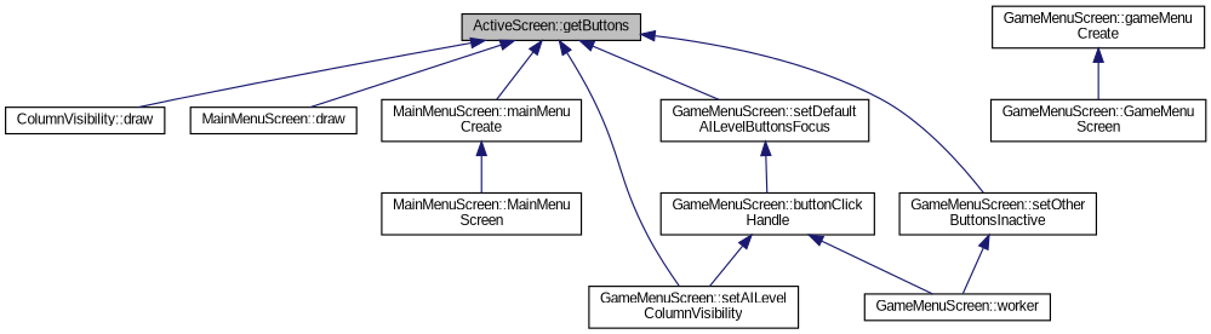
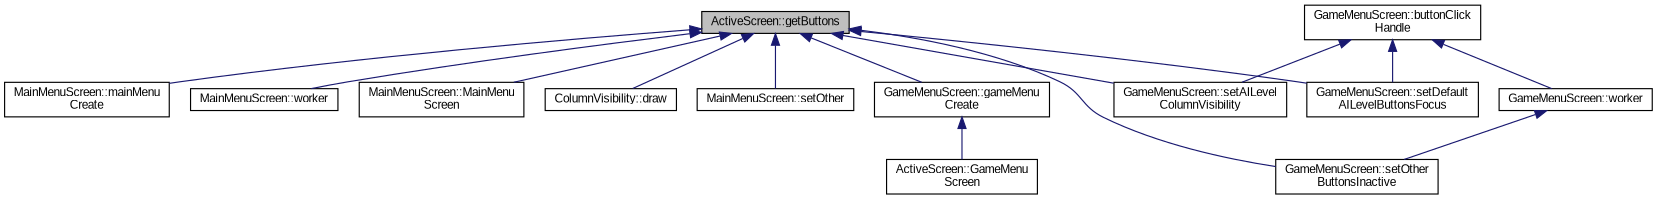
  digraph {
    fontname="Liberation Sans"
    rankdir=TB
    node [color=black fillcolor=white fontname="Liberation Sans" fontsize=10 shape=record style=filled]
    edge [color=midnightblue dir=back fontname="Liberation Sans" fontsize=10 labelfontname=Helvetica labelfontsize=10 style=solid]
    n1 [fillcolor=grey75 fontcolor=black height=0.2 label="ActiveScreen::getButtons" width=0.4]
    n2 [height=0.2 label="ColumnVisibility::draw" width=0.4]
-   n3 [height=0.2 label="MainMenuScreen::draw" width=0.4]
+   n3 [height=0.2 label="MainMenuScreen::setOther" width=0.4]
    n4 [height=0.2 label="GameMenuScreen::gameMenu\lCreate" width=0.4]
    n5 [height=0.2 label="MainMenuScreen::mainMenu\lCreate" width=0.4]
    n6 [height=0.2 label="GameMenuScreen::setAILevel\lColumnVisibility" width=0.4]
    n7 [height=0.2 label="GameMenuScreen::setDefault\lAILevelButtonsFocus" width=0.4]
    n8 [height=0.2 label="GameMenuScreen::setOther\lButtonsInactive" width=0.4]
-   n10 [height=0.2 label="GameMenuScreen::GameMenu\lScreen" width=0.4]
+   n9 [height=0.2 label="MainMenuScreen::worker" width=0.4]
+   n10 [height=0.2 label="ActiveScreen::GameMenu\lScreen" width=0.4]
    n11 [height=0.2 label="MainMenuScreen::MainMenu\lScreen" width=0.4]
    n12 [height=0.2 label="GameMenuScreen::worker" width=0.4]
    n13 [height=0.2 label="GameMenuScreen::buttonClick\lHandle" width=0.4]
    n1 -> n2
    n1 -> n3
+   n1 -> n4
    n1 -> n5
    n1 -> n6
    n1 -> n7
    n1 -> n8
+   n1 -> n9
    n4 -> n10
-   n5 -> n11
-   n7 -> n13
-   n8 -> n12
+   n1 -> n11
+   n13 -> n7
+   n12 -> n8
    n13 -> n6
    n13 -> n12
  }
